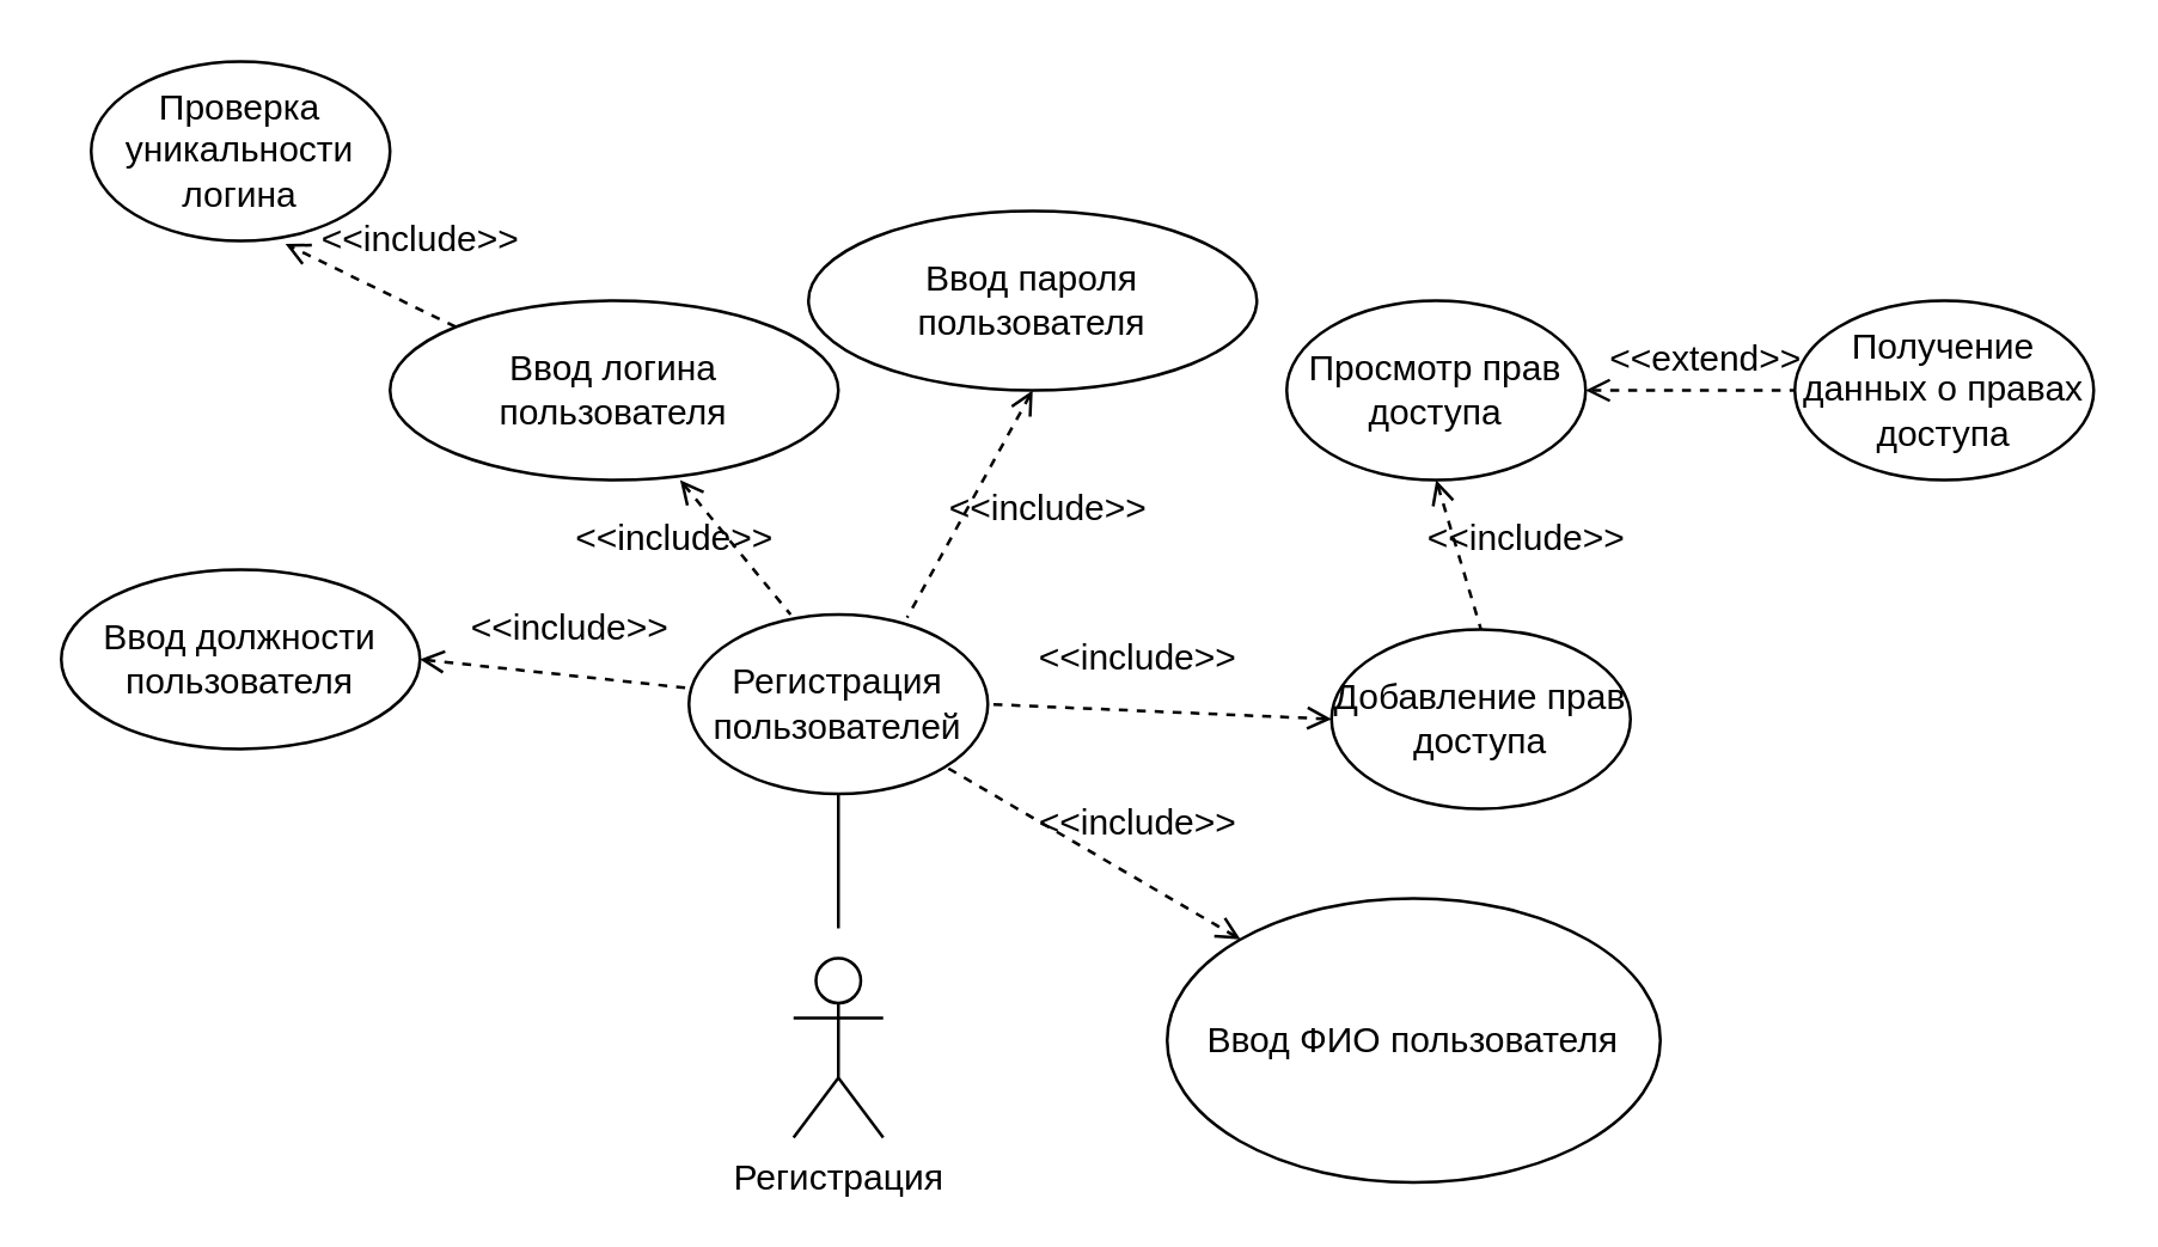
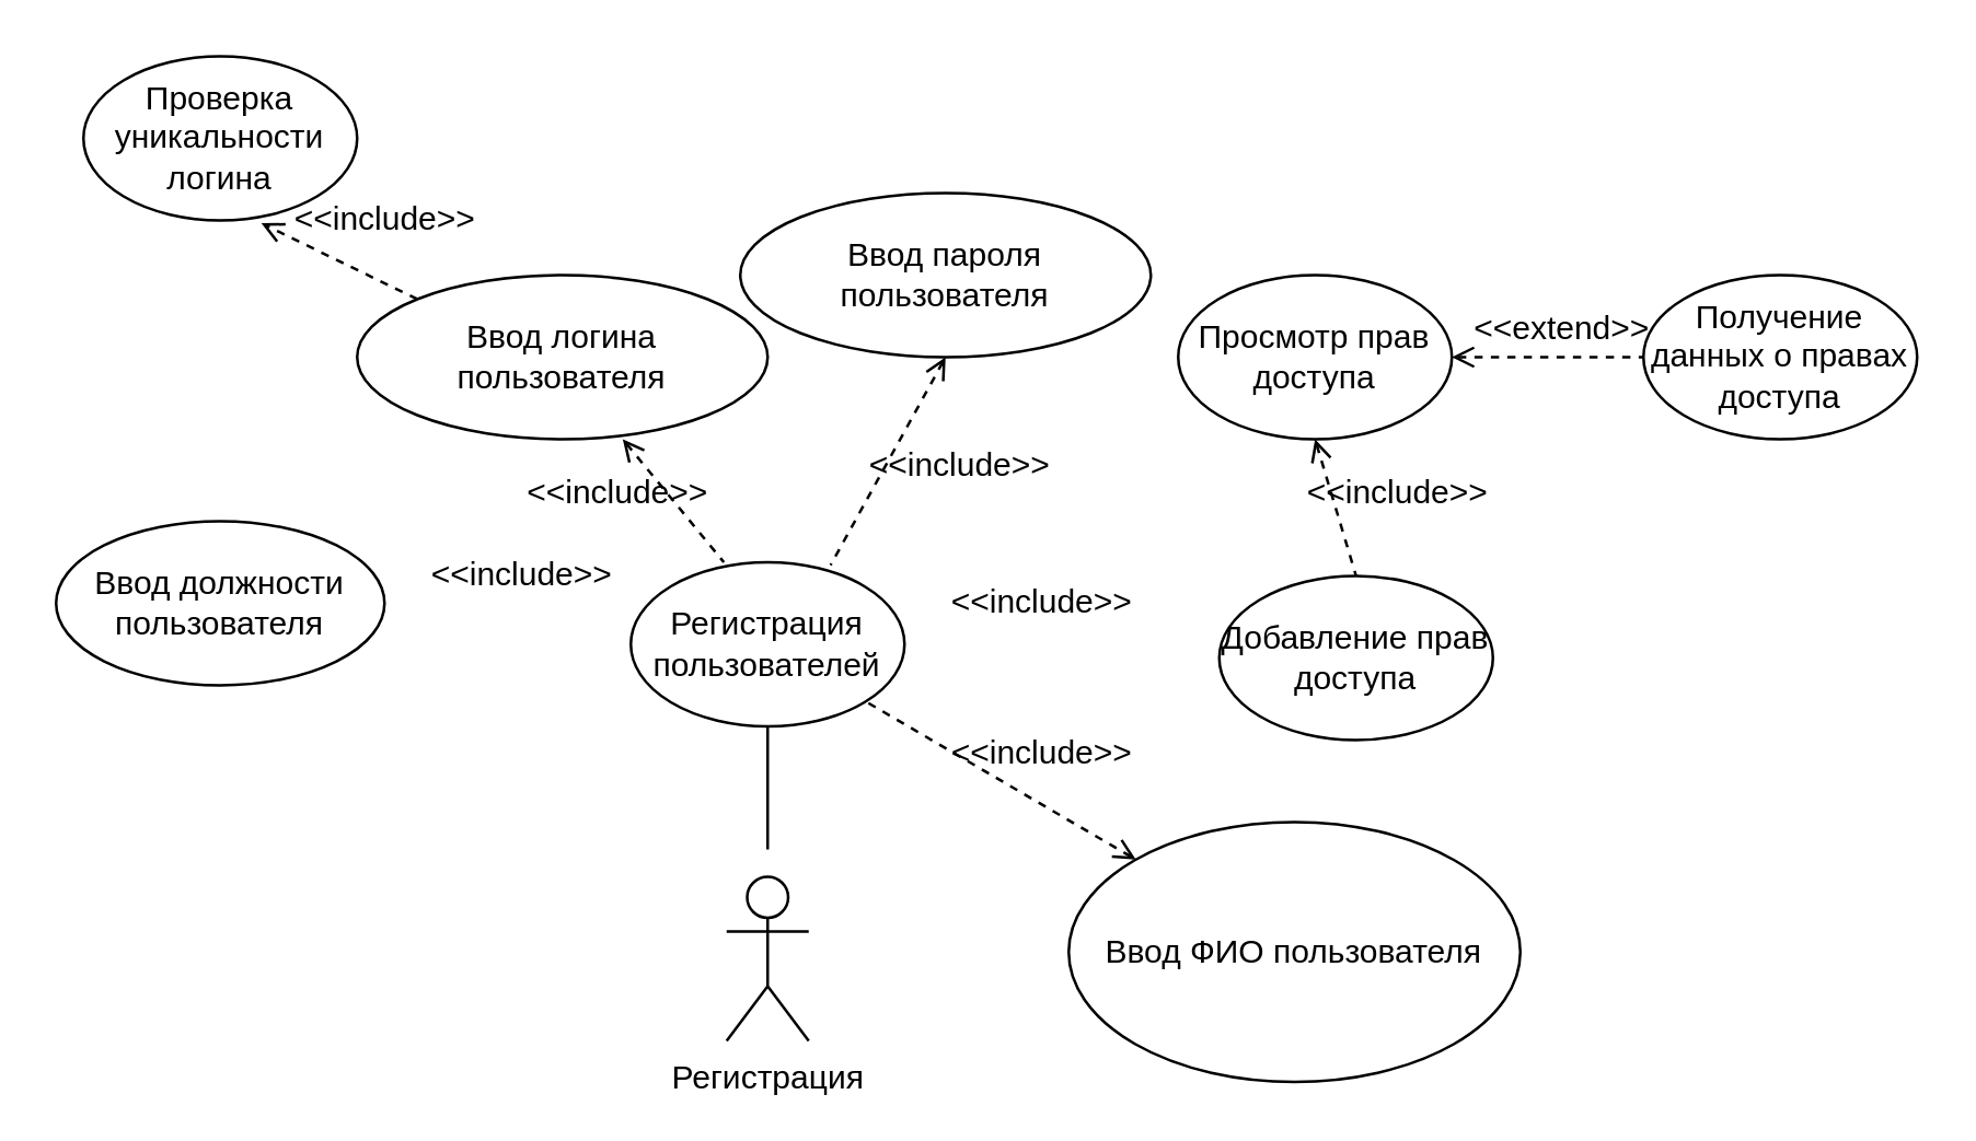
  <mxCell id="0" />
  <mxCell id="1" parent="0" />
  <mxCell id="2" value="Регистрация" style="shape=umlActor;verticalLabelPosition=bottom;verticalAlign=top;html=1;outlineConnect=0;horizontal=1;" parent="1" vertex="1"><mxGeometry x="265" y="320" width="30" height="60" as="geometry" /></mxCell>
  <mxCell id="3" value="Регистрация пользователей" style="ellipse;whiteSpace=wrap;html=1;" parent="1" vertex="1"><mxGeometry x="230" y="205" width="100" height="60" as="geometry" /></mxCell>
  <mxCell id="4" value="" style="endArrow=none;html=1;entryX=0.5;entryY=1;entryDx=0;entryDy=0;" parent="1" target="3" edge="1"><mxGeometry width="50" height="50" relative="1" as="geometry"><mxPoint x="280" y="310" as="sourcePoint" /><mxPoint x="139" y="51" as="targetPoint" /></mxGeometry></mxCell>
  <mxCell id="5" value="Ввод должности пользователя" style="ellipse;whiteSpace=wrap;html=1;" parent="1" vertex="1"><mxGeometry x="20" y="190" width="120" height="60" as="geometry" /></mxCell>
  <mxCell id="6" value="Ввод логина пользователя" style="ellipse;whiteSpace=wrap;html=1;" parent="1" vertex="1"><mxGeometry x="130" y="100" width="150" height="60" as="geometry" /></mxCell>
  <mxCell id="7" value="Получение данных о правах доступа" style="ellipse;whiteSpace=wrap;html=1;" parent="1" vertex="1"><mxGeometry x="600" y="100" width="100" height="60" as="geometry" /></mxCell>
  <mxCell id="8" value="Добавление прав доступа" style="ellipse;whiteSpace=wrap;html=1;" parent="1" vertex="1"><mxGeometry x="445" y="210" width="100" height="60" as="geometry" /></mxCell>
  <mxCell id="9" value="Ввод ФИО пользователя" style="ellipse;whiteSpace=wrap;html=1;" parent="1" vertex="1"><mxGeometry x="390" y="300" width="165" height="95" as="geometry" /></mxCell>
  <mxCell id="10" value="" style="endArrow=none;dashed=1;html=1;exitX=1;exitY=0.5;exitDx=0;exitDy=0;verticalAlign=top;startArrow=open;startFill=0;entryX=0;entryY=0.5;entryDx=0;entryDy=0;" parent="1" source="23" target="7" edge="1"><mxGeometry width="50" height="50" relative="1" as="geometry"><mxPoint x="670" y="235" as="sourcePoint" /><mxPoint x="590" y="130" as="targetPoint" /></mxGeometry></mxCell>
  <mxCell id="11" value="&amp;lt;&amp;lt;extend&amp;gt;&amp;gt;" style="text;html=1;align=center;verticalAlign=middle;resizable=0;points=[];autosize=1;" parent="1" vertex="1"><mxGeometry x="530" y="110" width="80" height="20" as="geometry" /></mxCell>
- <mxCell id="12" value="" style="endArrow=none;dashed=1;html=1;exitX=1;exitY=0.5;exitDx=0;exitDy=0;verticalAlign=top;startArrow=open;startFill=0;" parent="1" source="5" target="3" edge="1"><mxGeometry width="50" height="50" relative="1" as="geometry"><mxPoint x="330" y="-40.83" as="sourcePoint" /><mxPoint x="430" y="-40.83" as="targetPoint" /></mxGeometry></mxCell>
  <mxCell id="13" value="&amp;lt;&amp;lt;include&amp;gt;&amp;gt;" style="text;html=1;align=center;verticalAlign=middle;resizable=0;points=[];autosize=1;" parent="1" vertex="1"><mxGeometry x="185" y="170" width="80" height="20" as="geometry" /></mxCell>
  <mxCell id="14" value="" style="endArrow=none;dashed=1;html=1;exitX=0.647;exitY=1;exitDx=0;exitDy=0;verticalAlign=top;startArrow=open;startFill=0;entryX=0.34;entryY=0;entryDx=0;entryDy=0;exitPerimeter=0;entryPerimeter=0;" parent="1" source="6" target="3" edge="1"><mxGeometry width="50" height="50" relative="1" as="geometry"><mxPoint x="330.8" y="190" as="sourcePoint" /><mxPoint x="268.584" y="243.386" as="targetPoint" /></mxGeometry></mxCell>
  <mxCell id="15" value="&amp;lt;&amp;lt;include&amp;gt;&amp;gt;" style="text;html=1;align=center;verticalAlign=middle;resizable=0;points=[];autosize=1;" parent="1" vertex="1"><mxGeometry x="340" y="210" width="80" height="20" as="geometry" /></mxCell>
- <mxCell id="16" value="" style="endArrow=none;dashed=1;html=1;exitX=0;exitY=0.5;exitDx=0;exitDy=0;verticalAlign=top;startArrow=open;startFill=0;entryX=1;entryY=0.5;entryDx=0;entryDy=0;" parent="1" source="8" target="3" edge="1"><mxGeometry width="50" height="50" relative="1" as="geometry"><mxPoint x="280.4" y="250" as="sourcePoint" /><mxPoint x="218.184" y="303.386" as="targetPoint" /></mxGeometry></mxCell>
  <mxCell id="17" value="&amp;lt;&amp;lt;include&amp;gt;&amp;gt;" style="text;html=1;align=center;verticalAlign=middle;resizable=0;points=[];autosize=1;" parent="1" vertex="1"><mxGeometry x="340" y="265" width="80" height="20" as="geometry" /></mxCell>
  <mxCell id="18" value="" style="endArrow=none;dashed=1;html=1;verticalAlign=top;startArrow=open;startFill=0;" parent="1" source="9" target="3" edge="1"><mxGeometry width="50" height="50" relative="1" as="geometry"><mxPoint x="340.8" y="180" as="sourcePoint" /><mxPoint x="278.584" y="233.386" as="targetPoint" /></mxGeometry></mxCell>
  <mxCell id="19" value="&amp;lt;&amp;lt;include&amp;gt;&amp;gt;" style="text;html=1;align=center;verticalAlign=middle;resizable=0;points=[];autosize=1;" parent="1" vertex="1"><mxGeometry x="150" y="200" width="80" height="20" as="geometry" /></mxCell>
  <mxCell id="20" value="Проверка уникальности логина" style="ellipse;whiteSpace=wrap;html=1;" parent="1" vertex="1"><mxGeometry x="30" y="20" width="100" height="60" as="geometry" /></mxCell>
  <mxCell id="21" value="" style="endArrow=open;dashed=1;html=1;exitX=0;exitY=0;exitDx=0;exitDy=0;entryX=0.65;entryY=1.017;entryDx=0;entryDy=0;verticalAlign=top;startArrow=none;startFill=0;entryPerimeter=0;endFill=0;" parent="1" source="6" target="20" edge="1"><mxGeometry width="50" height="50" relative="1" as="geometry"><mxPoint x="330" y="100" as="sourcePoint" /><mxPoint x="460" y="170" as="targetPoint" /></mxGeometry></mxCell>
  <mxCell id="22" value="&amp;lt;&amp;lt;include&amp;gt;&amp;gt;" style="text;html=1;align=center;verticalAlign=middle;resizable=0;points=[];autosize=1;" parent="1" vertex="1"><mxGeometry x="100" y="70" width="80" height="20" as="geometry" /></mxCell>
  <mxCell id="23" value="Просмотр прав доступа" style="ellipse;whiteSpace=wrap;html=1;" parent="1" vertex="1"><mxGeometry x="430" y="100" width="100" height="60" as="geometry" /></mxCell>
  <mxCell id="24" value="" style="endArrow=none;dashed=1;html=1;exitX=0.5;exitY=1;exitDx=0;exitDy=0;verticalAlign=top;startArrow=open;startFill=0;entryX=0.5;entryY=0;entryDx=0;entryDy=0;" parent="1" source="23" target="8" edge="1"><mxGeometry width="50" height="50" relative="1" as="geometry"><mxPoint x="670.8" y="405" as="sourcePoint" /><mxPoint x="530" y="235" as="targetPoint" /></mxGeometry></mxCell>
  <mxCell id="25" value="&amp;lt;&amp;lt;include&amp;gt;&amp;gt;" style="text;html=1;align=center;verticalAlign=middle;resizable=0;points=[];autosize=1;" parent="1" vertex="1"><mxGeometry x="470" y="170" width="80" height="20" as="geometry" /></mxCell>
  <mxCell id="26" value="Ввод пароля пользователя" style="ellipse;whiteSpace=wrap;html=1;" parent="1" vertex="1"><mxGeometry x="270" y="70" width="150" height="60" as="geometry" /></mxCell>
  <mxCell id="27" value="" style="endArrow=none;dashed=1;html=1;exitX=0.5;exitY=1;exitDx=0;exitDy=0;verticalAlign=top;startArrow=open;startFill=0;entryX=0.73;entryY=0.017;entryDx=0;entryDy=0;entryPerimeter=0;" parent="1" source="26" target="3" edge="1"><mxGeometry width="50" height="50" relative="1" as="geometry"><mxPoint x="237.05" y="170" as="sourcePoint" /><mxPoint x="274" y="215" as="targetPoint" /></mxGeometry></mxCell>
  <mxCell id="28" value="&amp;lt;&amp;lt;include&amp;gt;&amp;gt;" style="text;html=1;align=center;verticalAlign=middle;resizable=0;points=[];autosize=1;" parent="1" vertex="1"><mxGeometry x="310" y="160" width="80" height="20" as="geometry" /></mxCell>
